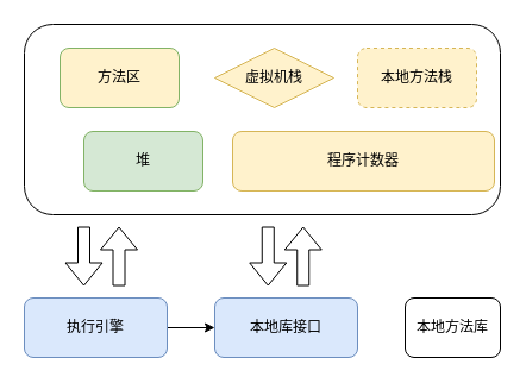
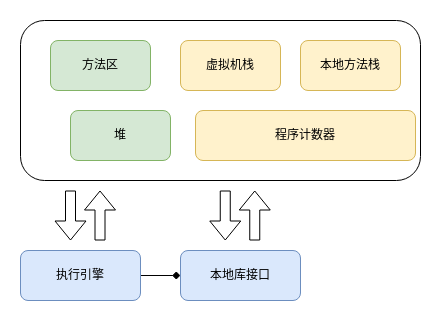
  <mxCell id="0" />
  <mxCell id="1" parent="0" />
  <mxCell id="2" value="" style="rounded=1;whiteSpace=wrap;html=1;" vertex="1" parent="1"><mxGeometry x="20" y="20" width="400" height="160" as="geometry" /></mxCell>
- <mxCell id="3" value="方法区" style="rounded=1;whiteSpace=wrap;html=1;fillColor=#fff2cc;strokeColor=#82b366;" vertex="1" parent="1"><mxGeometry x="50" y="40" width="100" height="50" as="geometry" /></mxCell>
+ <mxCell id="3" value="方法区" style="rounded=1;whiteSpace=wrap;html=1;fillColor=#d5e8d4;strokeColor=#82b366;" vertex="1" parent="1"><mxGeometry x="50" y="40" width="100" height="50" as="geometry" /></mxCell>
  <mxCell id="4" value="堆" style="rounded=1;whiteSpace=wrap;html=1;fillColor=#d5e8d4;strokeColor=#82b366;" vertex="1" parent="1"><mxGeometry x="70" y="110" width="100" height="50" as="geometry" /></mxCell>
- <mxCell id="5" value="虚拟机栈" style="rhombus;whiteSpace=wrap;html=1;fillColor=#fff2cc;strokeColor=#d6b656;" vertex="1" parent="1"><mxGeometry x="180" y="40" width="100" height="50" as="geometry" /></mxCell>
- <mxCell id="6" value="本地方法栈" style="rounded=1;whiteSpace=wrap;html=1;fillColor=#fff2cc;strokeColor=#d6b656;dashed=1;" vertex="1" parent="1"><mxGeometry x="300" y="40" width="100" height="50" as="geometry" /></mxCell>
+ <mxCell id="5" value="虚拟机栈" style="rounded=1;whiteSpace=wrap;html=1;fillColor=#fff2cc;strokeColor=#d6b656;" vertex="1" parent="1"><mxGeometry x="180" y="40" width="100" height="50" as="geometry" /></mxCell>
+ <mxCell id="6" value="本地方法栈" style="rounded=1;whiteSpace=wrap;html=1;fillColor=#fff2cc;strokeColor=#d6b656;" vertex="1" parent="1"><mxGeometry x="300" y="40" width="100" height="50" as="geometry" /></mxCell>
  <mxCell id="7" value="程序计数器" style="rounded=1;whiteSpace=wrap;html=1;fillColor=#fff2cc;strokeColor=#d6b656;" vertex="1" parent="1"><mxGeometry x="195" y="110" width="220" height="50" as="geometry" /></mxCell>
  <mxCell id="8" value="" style="shape=flexArrow;endArrow=classic;html=1;rounded=0;" edge="1" parent="1"><mxGeometry width="50" height="50" relative="1" as="geometry"><mxPoint x="70" y="190" as="sourcePoint" /><mxPoint x="70" y="240" as="targetPoint" /></mxGeometry></mxCell>
  <mxCell id="9" value="" style="shape=flexArrow;endArrow=classic;html=1;rounded=0;" edge="1" parent="1"><mxGeometry width="50" height="50" relative="1" as="geometry"><mxPoint x="99.5" y="240" as="sourcePoint" /><mxPoint x="99.5" y="190" as="targetPoint" /></mxGeometry></mxCell>
- <mxCell id="10" value="" style="edgeStyle=orthogonalEdgeStyle;rounded=0;orthogonalLoop=1;jettySize=auto;html=1;" edge="1" parent="1" source="11" target="12"><mxGeometry relative="1" as="geometry" /></mxCell>
+ <mxCell id="10" value="" style="edgeStyle=orthogonalEdgeStyle;rounded=0;orthogonalLoop=1;jettySize=auto;html=1;endArrow=diamond;" edge="1" parent="1" source="11" target="12"><mxGeometry relative="1" as="geometry" /></mxCell>
  <mxCell id="11" value="执行引擎" style="rounded=1;whiteSpace=wrap;html=1;fillColor=#dae8fc;strokeColor=#6c8ebf;" vertex="1" parent="1"><mxGeometry x="20" y="250" width="120" height="50" as="geometry" /></mxCell>
  <mxCell id="12" value="本地库接口" style="rounded=1;whiteSpace=wrap;html=1;fillColor=#dae8fc;strokeColor=#6c8ebf;" vertex="1" parent="1"><mxGeometry x="180" y="250" width="120" height="50" as="geometry" /></mxCell>
- <mxCell id="13" value="本地方法库" style="rounded=1;whiteSpace=wrap;html=1;" vertex="1" parent="1"><mxGeometry x="340" y="250" width="80" height="50" as="geometry" /></mxCell>
  <mxCell id="14" value="" style="shape=flexArrow;endArrow=classic;html=1;rounded=0;" edge="1" parent="1"><mxGeometry width="50" height="50" relative="1" as="geometry"><mxPoint x="224.75" y="190" as="sourcePoint" /><mxPoint x="224.75" y="240" as="targetPoint" /></mxGeometry></mxCell>
  <mxCell id="15" value="" style="shape=flexArrow;endArrow=classic;html=1;rounded=0;" edge="1" parent="1"><mxGeometry width="50" height="50" relative="1" as="geometry"><mxPoint x="254.25" y="240" as="sourcePoint" /><mxPoint x="254.25" y="190" as="targetPoint" /></mxGeometry></mxCell>
